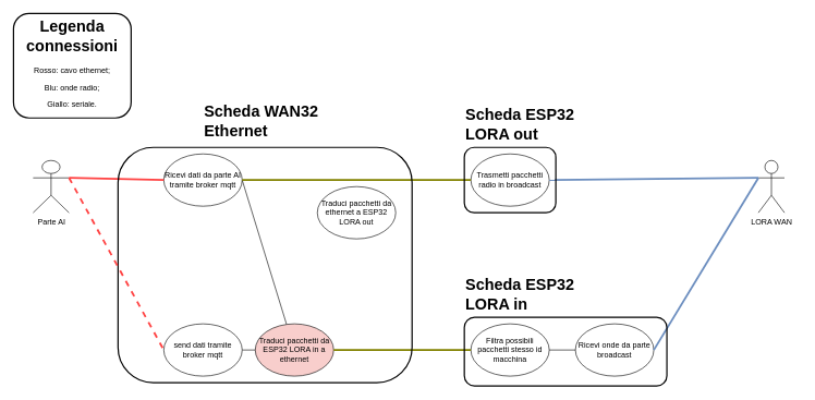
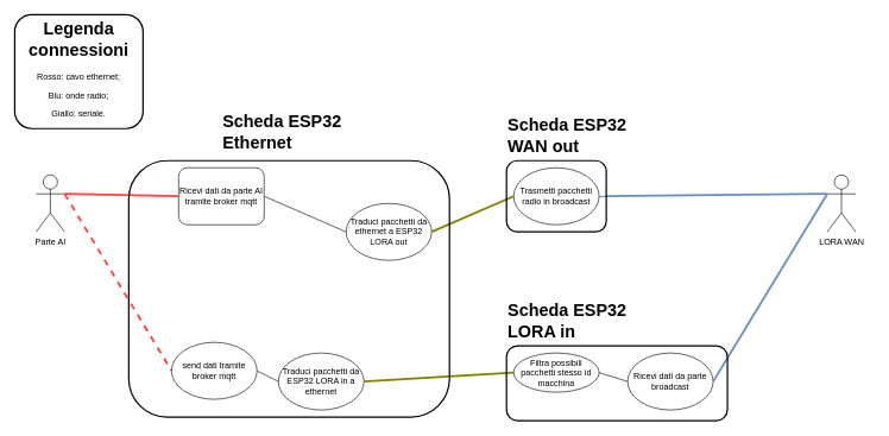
  <mxCell id="0" />
  <mxCell id="1" parent="0" />
- <mxCell id="2" value="Parte AI" style="shape=umlActor;verticalLabelPosition=bottom;verticalAlign=top;html=1;outlineConnect=0;" parent="1" vertex="1"><mxGeometry x="50" y="245" width="55" height="80" as="geometry" /></mxCell>
+ <mxCell id="2" value="Parte AI" style="shape=umlActor;verticalLabelPosition=bottom;verticalAlign=top;html=1;outlineConnect=0;" parent="1" vertex="1"><mxGeometry x="50" y="245" width="40" height="80" as="geometry" /></mxCell>
  <mxCell id="3" value="" style="shape=umlActor;verticalLabelPosition=bottom;verticalAlign=top;html=1;outlineConnect=0;" parent="1" vertex="1"><mxGeometry x="1160" y="245" width="40" height="80" as="geometry" /></mxCell>
- <mxCell id="4" value="Ricevi dati da parte AI&lt;div&gt;tramite broker mqtt&lt;/div&gt;" style="ellipse;whiteSpace=wrap;html=1;" parent="1" vertex="1"><mxGeometry x="250" y="235" width="120" height="80" as="geometry" /></mxCell>
- <mxCell id="5" value="Filtra possibili pacchetti stesso id macchina" style="ellipse;whiteSpace=wrap;html=1;" parent="1" vertex="1"><mxGeometry x="720" y="495" width="120" height="80" as="geometry" /></mxCell>
+ <mxCell id="4" value="Ricevi dati da parte AI&lt;div&gt;tramite broker mqtt&lt;/div&gt;" style="whiteSpace=wrap;html=1;rounded=1;" parent="1" vertex="1"><mxGeometry x="250" y="235" width="120" height="80" as="geometry" /></mxCell>
+ <mxCell id="5" value="Filtra possibili pacchetti stesso id macchina" style="ellipse;whiteSpace=wrap;html=1;" parent="1" vertex="1"><mxGeometry x="720" y="495" width="120" height="55" as="geometry" /></mxCell>
  <mxCell id="6" value="Trasmetti pacchetti radio in broadcast" style="ellipse;whiteSpace=wrap;html=1;" parent="1" vertex="1"><mxGeometry x="720" y="235" width="120" height="80" as="geometry" /></mxCell>
- <mxCell id="7" value="Ricevi onde da parte broadcast" style="ellipse;whiteSpace=wrap;html=1;" parent="1" vertex="1"><mxGeometry x="880" y="495" width="120" height="80" as="geometry" /></mxCell>
+ <mxCell id="7" value="Ricevi dati da parte broadcast" style="ellipse;whiteSpace=wrap;html=1;" parent="1" vertex="1"><mxGeometry x="880" y="495" width="120" height="80" as="geometry" /></mxCell>
  <mxCell id="8" value="Traduci pacchetti da ethernet a ESP32 LORA out" style="ellipse;whiteSpace=wrap;html=1;" parent="1" vertex="1"><mxGeometry x="485" y="285" width="120" height="80" as="geometry" /></mxCell>
  <mxCell id="9" value="" style="endArrow=none;html=1;rounded=0;entryX=1;entryY=0.5;entryDx=0;entryDy=0;exitX=0;exitY=0.333;exitDx=0;exitDy=0;exitPerimeter=0;strokeColor=#6c8ebf;strokeWidth=3;fillColor=#dae8fc;" parent="1" source="3" target="7" edge="1"><mxGeometry width="50" height="50" relative="1" as="geometry"><mxPoint x="1000" y="282" as="sourcePoint" /><mxPoint x="600" y="565" as="targetPoint" /></mxGeometry></mxCell>
  <mxCell id="10" value="" style="endArrow=none;html=1;rounded=0;entryX=0;entryY=0.5;entryDx=0;entryDy=0;exitX=1;exitY=0.333;exitDx=0;exitDy=0;strokeColor=#FF4242;strokeWidth=3;exitPerimeter=0;" parent="1" source="2" target="4" edge="1"><mxGeometry width="50" height="50" relative="1" as="geometry"><mxPoint x="330" y="275" as="sourcePoint" /><mxPoint x="220" y="715" as="targetPoint" /><Array as="points" /></mxGeometry></mxCell>
- <mxCell id="11" value="" style="endArrow=none;html=1;rounded=0;exitX=1;exitY=0.5;exitDx=0;exitDy=0;" parent="1" source="4" target="15" edge="1"><mxGeometry width="50" height="50" relative="1" as="geometry"><mxPoint x="300" y="825" as="sourcePoint" /><mxPoint x="350" y="775" as="targetPoint" /></mxGeometry></mxCell>
- <mxCell id="12" value="" style="endArrow=none;html=1;rounded=0;exitX=0;exitY=0.5;exitDx=0;exitDy=0;strokeColor=#828200;strokeWidth=3;" parent="1" source="6" target="4" edge="1"><mxGeometry width="50" height="50" relative="1" as="geometry"><mxPoint x="390" y="605" as="sourcePoint" /><mxPoint x="540" y="695" as="targetPoint" /></mxGeometry></mxCell>
+ <mxCell id="11" value="" style="endArrow=none;html=1;rounded=0;entryX=0;entryY=0.5;entryDx=0;entryDy=0;exitX=1;exitY=0.5;exitDx=0;exitDy=0;" parent="1" source="4" target="8" edge="1"><mxGeometry width="50" height="50" relative="1" as="geometry"><mxPoint x="300" y="825" as="sourcePoint" /><mxPoint x="350" y="775" as="targetPoint" /></mxGeometry></mxCell>
+ <mxCell id="12" value="" style="endArrow=none;html=1;rounded=0;exitX=0;exitY=0.5;exitDx=0;exitDy=0;entryX=1;entryY=0.5;entryDx=0;entryDy=0;strokeColor=#828200;strokeWidth=3;" parent="1" source="6" target="8" edge="1"><mxGeometry width="50" height="50" relative="1" as="geometry"><mxPoint x="390" y="605" as="sourcePoint" /><mxPoint x="540" y="695" as="targetPoint" /></mxGeometry></mxCell>
  <mxCell id="13" value="" style="endArrow=none;html=1;rounded=0;entryX=1;entryY=0.5;entryDx=0;entryDy=0;exitX=0;exitY=0.333;exitDx=0;exitDy=0;exitPerimeter=0;strokeColor=#6c8ebf;strokeWidth=3;fillColor=#dae8fc;" parent="1" source="3" target="6" edge="1"><mxGeometry width="50" height="50" relative="1" as="geometry"><mxPoint x="550" y="615" as="sourcePoint" /><mxPoint x="600" y="565" as="targetPoint" /></mxGeometry></mxCell>
  <mxCell id="14" value="" style="endArrow=none;html=1;rounded=0;exitX=1;exitY=0.5;exitDx=0;exitDy=0;entryX=0;entryY=0.5;entryDx=0;entryDy=0;strokeColor=#080604;strokeWidth=1;" parent="1" source="26" target="15" edge="1"><mxGeometry width="50" height="50" relative="1" as="geometry"><mxPoint x="390" y="615" as="sourcePoint" /><mxPoint x="250" y="575" as="targetPoint" /></mxGeometry></mxCell>
- <mxCell id="15" value="Traduci pacchetti da ESP32 LORA in a ethernet" style="ellipse;whiteSpace=wrap;html=1;fillColor=#f8cecc;" parent="1" vertex="1"><mxGeometry x="390" y="495" width="120" height="80" as="geometry" /></mxCell>
+ <mxCell id="15" value="Traduci pacchetti da ESP32 LORA in a ethernet" style="ellipse;whiteSpace=wrap;html=1;" parent="1" vertex="1"><mxGeometry x="390" y="495" width="120" height="80" as="geometry" /></mxCell>
  <mxCell id="16" value="" style="endArrow=none;html=1;rounded=0;exitX=0;exitY=0.5;exitDx=0;exitDy=0;entryX=1;entryY=0.5;entryDx=0;entryDy=0;strokeColor=#828200;strokeWidth=3;" parent="1" source="5" target="15" edge="1"><mxGeometry width="50" height="50" relative="1" as="geometry"><mxPoint x="390" y="535" as="sourcePoint" /><mxPoint x="440" y="485" as="targetPoint" /></mxGeometry></mxCell>
  <mxCell id="17" value="" style="endArrow=none;html=1;rounded=0;entryX=0;entryY=0.5;entryDx=0;entryDy=0;exitX=1;exitY=0.5;exitDx=0;exitDy=0;" parent="1" source="5" target="7" edge="1"><mxGeometry width="50" height="50" relative="1" as="geometry"><mxPoint x="880" y="555" as="sourcePoint" /><mxPoint x="730" y="545" as="targetPoint" /></mxGeometry></mxCell>
  <mxCell id="18" value="" style="rounded=1;whiteSpace=wrap;html=1;fillColor=none;strokeWidth=2;" parent="1" vertex="1"><mxGeometry x="180" y="225" width="450" height="360" as="geometry" /></mxCell>
- <mxCell id="19" value="&lt;h1 style=&quot;margin-top: 0px;&quot;&gt;Scheda WAN32 Ethernet&lt;/h1&gt;" style="text;html=1;whiteSpace=wrap;overflow=hidden;rounded=0;" parent="1" vertex="1"><mxGeometry x="310" y="150" width="180" height="70" as="geometry" /></mxCell>
+ <mxCell id="19" value="&lt;h1 style=&quot;margin-top: 0px;&quot;&gt;Scheda ESP32 Ethernet&lt;/h1&gt;" style="text;html=1;whiteSpace=wrap;overflow=hidden;rounded=0;" parent="1" vertex="1"><mxGeometry x="310" y="150" width="180" height="70" as="geometry" /></mxCell>
  <mxCell id="20" value="" style="rounded=1;whiteSpace=wrap;html=1;fillColor=none;strokeWidth=2;" parent="1" vertex="1"><mxGeometry x="710" y="225" width="140" height="100" as="geometry" /></mxCell>
- <mxCell id="21" value="&lt;h1 style=&quot;margin-top: 0px;&quot;&gt;Scheda ESP32 LORA out&lt;/h1&gt;" style="text;html=1;whiteSpace=wrap;overflow=hidden;rounded=0;" parent="1" vertex="1"><mxGeometry x="710" y="155" width="180" height="70" as="geometry" /></mxCell>
+ <mxCell id="21" value="&lt;h1 style=&quot;margin-top: 0px;&quot;&gt;Scheda ESP32 WAN out&lt;/h1&gt;" style="text;html=1;whiteSpace=wrap;overflow=hidden;rounded=0;" parent="1" vertex="1"><mxGeometry x="710" y="155" width="180" height="70" as="geometry" /></mxCell>
  <mxCell id="22" value="" style="rounded=1;whiteSpace=wrap;html=1;fillColor=none;strokeWidth=2;" parent="1" vertex="1"><mxGeometry x="710" y="485" width="310" height="105" as="geometry" /></mxCell>
  <mxCell id="23" value="&lt;h1 style=&quot;margin-top: 0px;&quot;&gt;Scheda ESP32 LORA in&lt;/h1&gt;" style="text;html=1;whiteSpace=wrap;overflow=hidden;rounded=0;" parent="1" vertex="1"><mxGeometry x="710" y="415" width="180" height="70" as="geometry" /></mxCell>
  <mxCell id="24" value="&lt;h1 style=&quot;margin-top: 0px;&quot;&gt;Legenda connessioni&lt;/h1&gt;&lt;p style=&quot;&quot;&gt;Rosso: cavo ethernet;&lt;/p&gt;&lt;p&gt;Blu: onde radio;&lt;/p&gt;&lt;p&gt;Giallo: seriale.&lt;/p&gt;" style="text;html=1;whiteSpace=wrap;overflow=hidden;rounded=1;strokeColor=default;strokeWidth=2;align=center;" parent="1" vertex="1"><mxGeometry x="20" y="20" width="180" height="160" as="geometry" /></mxCell>
  <mxCell id="25" value="" style="endArrow=none;html=1;rounded=0;exitX=1;exitY=0.333;exitDx=0;exitDy=0;exitPerimeter=0;entryX=0;entryY=0.5;entryDx=0;entryDy=0;strokeColor=#FF4242;strokeWidth=3;dashed=1;" parent="1" source="2" target="26" edge="1"><mxGeometry width="50" height="50" relative="1" as="geometry"><mxPoint x="90" y="272" as="sourcePoint" /><mxPoint x="390" y="535" as="targetPoint" /></mxGeometry></mxCell>
- <mxCell id="26" value="send dati tramite broker mqtt" style="ellipse;whiteSpace=wrap;html=1;" parent="1" vertex="1"><mxGeometry x="250" y="495" width="120" height="80" as="geometry" /></mxCell>
+ <mxCell id="26" value="send dati tramite broker mqtt" style="ellipse;whiteSpace=wrap;html=1;" parent="1" vertex="1"><mxGeometry x="240" y="480" width="120" height="80" as="geometry" /></mxCell>
  <mxCell id="27" value="LORA WAN" style="text;html=1;align=center;verticalAlign=middle;resizable=0;points=[];autosize=1;strokeColor=none;fillColor=none;" parent="1" vertex="1"><mxGeometry x="1135" y="325" width="90" height="30" as="geometry" /></mxCell>
